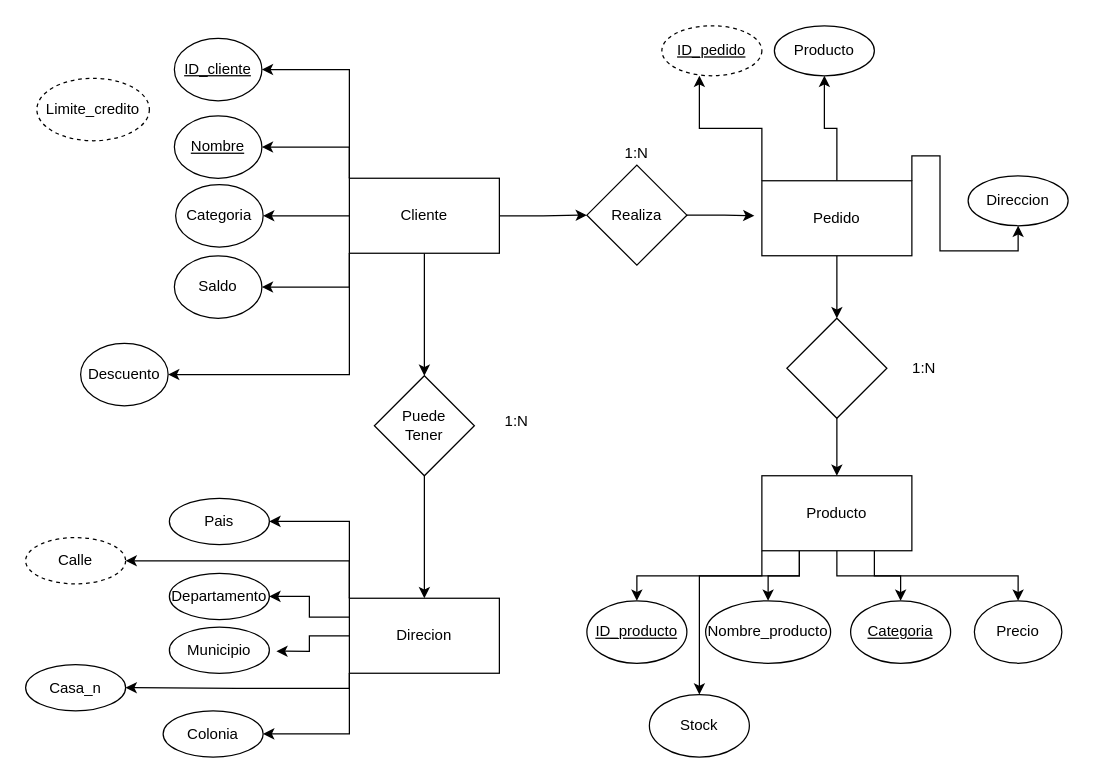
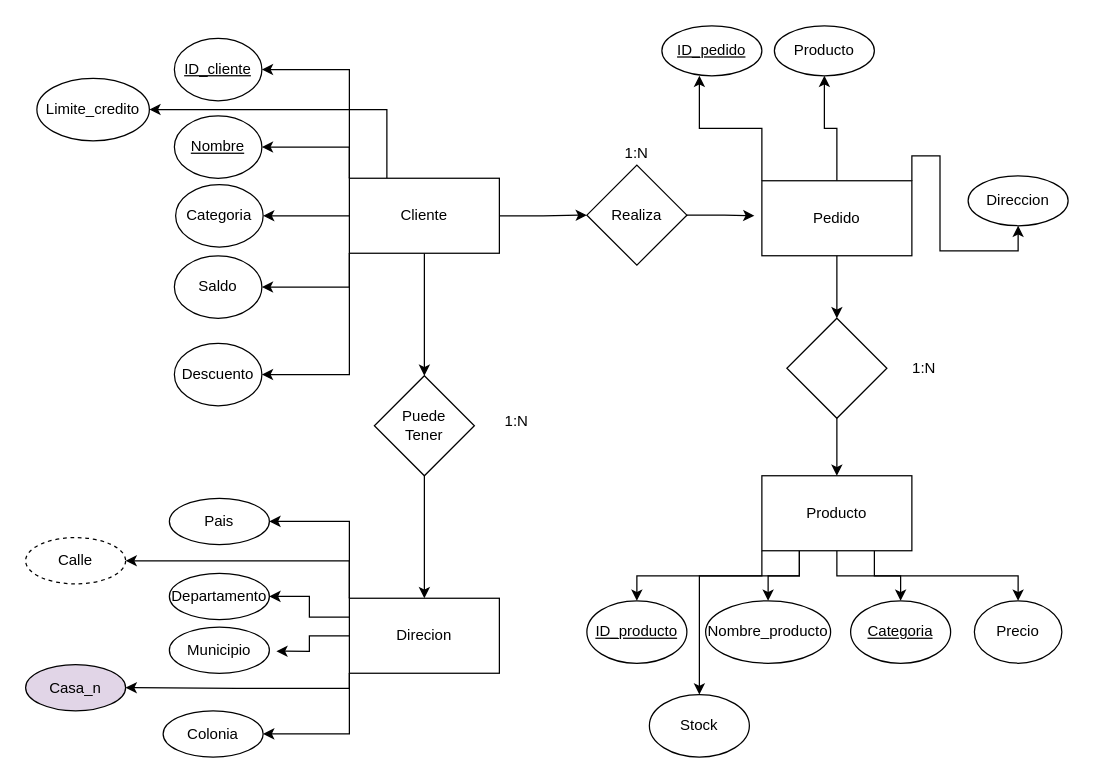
  <mxCell id="0" />
  <mxCell id="1" parent="0" />
  <mxCell id="2" style="edgeStyle=orthogonalEdgeStyle;rounded=0;orthogonalLoop=1;jettySize=auto;html=1;exitX=0;exitY=0;exitDx=0;exitDy=0;entryX=1;entryY=0.5;entryDx=0;entryDy=0;" parent="1" source="10" target="23" edge="1"><mxGeometry relative="1" as="geometry" /></mxCell>
  <mxCell id="3" style="edgeStyle=orthogonalEdgeStyle;rounded=0;orthogonalLoop=1;jettySize=auto;html=1;exitX=0;exitY=1;exitDx=0;exitDy=0;entryX=1;entryY=0.5;entryDx=0;entryDy=0;" parent="1" source="10" target="24" edge="1"><mxGeometry relative="1" as="geometry" /></mxCell>
  <mxCell id="4" style="edgeStyle=orthogonalEdgeStyle;rounded=0;orthogonalLoop=1;jettySize=auto;html=1;exitX=1;exitY=0.5;exitDx=0;exitDy=0;entryX=0;entryY=0.5;entryDx=0;entryDy=0;" parent="1" source="10" target="44" edge="1"><mxGeometry relative="1" as="geometry" /></mxCell>
  <mxCell id="5" style="edgeStyle=orthogonalEdgeStyle;rounded=0;orthogonalLoop=1;jettySize=auto;html=1;exitX=0;exitY=1;exitDx=0;exitDy=0;entryX=1;entryY=0.5;entryDx=0;entryDy=0;" edge="1" parent="1" source="10" target="32"><mxGeometry relative="1" as="geometry" /></mxCell>
  <mxCell id="6" style="edgeStyle=orthogonalEdgeStyle;rounded=0;orthogonalLoop=1;jettySize=auto;html=1;exitX=0;exitY=0;exitDx=0;exitDy=0;entryX=1;entryY=0.5;entryDx=0;entryDy=0;" edge="1" parent="1" source="10" target="33"><mxGeometry relative="1" as="geometry" /></mxCell>
+ <mxCell id="7" style="edgeStyle=orthogonalEdgeStyle;rounded=0;orthogonalLoop=1;jettySize=auto;html=1;exitX=0.25;exitY=0;exitDx=0;exitDy=0;entryX=1;entryY=0.5;entryDx=0;entryDy=0;" edge="1" parent="1" source="10" target="36"><mxGeometry relative="1" as="geometry" /></mxCell>
  <mxCell id="8" style="edgeStyle=orthogonalEdgeStyle;rounded=0;orthogonalLoop=1;jettySize=auto;html=1;exitX=0;exitY=0.5;exitDx=0;exitDy=0;entryX=1;entryY=0.5;entryDx=0;entryDy=0;" edge="1" parent="1" source="10" target="22"><mxGeometry relative="1" as="geometry" /></mxCell>
  <mxCell id="9" value="" style="edgeStyle=orthogonalEdgeStyle;rounded=0;orthogonalLoop=1;jettySize=auto;html=1;" edge="1" parent="1" source="10" target="56"><mxGeometry relative="1" as="geometry" /></mxCell>
  <mxCell id="10" value="Cliente" style="rounded=0;whiteSpace=wrap;html=1;" parent="1" vertex="1"><mxGeometry x="279" y="142" width="120" height="60" as="geometry" /></mxCell>
  <mxCell id="11" style="edgeStyle=orthogonalEdgeStyle;rounded=0;orthogonalLoop=1;jettySize=auto;html=1;exitX=0;exitY=1;exitDx=0;exitDy=0;entryX=0.5;entryY=0;entryDx=0;entryDy=0;" edge="1" parent="1" source="16" target="28"><mxGeometry relative="1" as="geometry" /></mxCell>
  <mxCell id="12" style="edgeStyle=orthogonalEdgeStyle;rounded=0;orthogonalLoop=1;jettySize=auto;html=1;exitX=0.25;exitY=1;exitDx=0;exitDy=0;entryX=0.5;entryY=0;entryDx=0;entryDy=0;" edge="1" parent="1" source="16" target="29"><mxGeometry relative="1" as="geometry" /></mxCell>
  <mxCell id="13" style="edgeStyle=orthogonalEdgeStyle;rounded=0;orthogonalLoop=1;jettySize=auto;html=1;exitX=0.5;exitY=1;exitDx=0;exitDy=0;" edge="1" parent="1" source="16" target="30"><mxGeometry relative="1" as="geometry" /></mxCell>
  <mxCell id="14" style="edgeStyle=orthogonalEdgeStyle;rounded=0;orthogonalLoop=1;jettySize=auto;html=1;exitX=0.75;exitY=1;exitDx=0;exitDy=0;" edge="1" parent="1" source="16" target="34"><mxGeometry relative="1" as="geometry" /></mxCell>
  <mxCell id="15" style="edgeStyle=orthogonalEdgeStyle;rounded=0;orthogonalLoop=1;jettySize=auto;html=1;exitX=0.25;exitY=1;exitDx=0;exitDy=0;" edge="1" parent="1" source="16" target="35"><mxGeometry relative="1" as="geometry"><Array as="points"><mxPoint x="639" y="460" /><mxPoint x="559" y="460" /></Array></mxGeometry></mxCell>
  <mxCell id="16" value="Producto" style="rounded=0;whiteSpace=wrap;html=1;" parent="1" vertex="1"><mxGeometry x="609" y="380" width="120" height="60" as="geometry" /></mxCell>
  <mxCell id="17" style="edgeStyle=orthogonalEdgeStyle;rounded=0;orthogonalLoop=1;jettySize=auto;html=1;exitX=0;exitY=0;exitDx=0;exitDy=0;entryX=0.375;entryY=1;entryDx=0;entryDy=0;entryPerimeter=0;" parent="1" source="21" target="27" edge="1"><mxGeometry relative="1" as="geometry" /></mxCell>
  <mxCell id="18" style="edgeStyle=orthogonalEdgeStyle;rounded=0;orthogonalLoop=1;jettySize=auto;html=1;exitX=0.5;exitY=0;exitDx=0;exitDy=0;entryX=0.5;entryY=1;entryDx=0;entryDy=0;" parent="1" source="21" target="26" edge="1"><mxGeometry relative="1" as="geometry" /></mxCell>
  <mxCell id="19" style="edgeStyle=orthogonalEdgeStyle;rounded=0;orthogonalLoop=1;jettySize=auto;html=1;exitX=1;exitY=0;exitDx=0;exitDy=0;entryX=0.5;entryY=1;entryDx=0;entryDy=0;" edge="1" parent="1" source="21" target="25"><mxGeometry relative="1" as="geometry" /></mxCell>
  <mxCell id="20" style="edgeStyle=orthogonalEdgeStyle;rounded=0;orthogonalLoop=1;jettySize=auto;html=1;exitX=0.5;exitY=1;exitDx=0;exitDy=0;entryX=0.5;entryY=0;entryDx=0;entryDy=0;" edge="1" parent="1" source="21" target="59"><mxGeometry relative="1" as="geometry" /></mxCell>
  <mxCell id="21" value="Pedido" style="rounded=0;whiteSpace=wrap;html=1;" parent="1" vertex="1"><mxGeometry x="609" y="144" width="120" height="60" as="geometry" /></mxCell>
  <mxCell id="22" value="Categoria" style="ellipse;whiteSpace=wrap;html=1;" parent="1" vertex="1"><mxGeometry x="140" y="147" width="70" height="50" as="geometry" /></mxCell>
  <mxCell id="23" value="&lt;u&gt;Nombre&lt;br&gt;&lt;/u&gt;" style="ellipse;whiteSpace=wrap;html=1;" parent="1" vertex="1"><mxGeometry x="139" y="92" width="70" height="50" as="geometry" /></mxCell>
  <mxCell id="24" value="Saldo" style="ellipse;whiteSpace=wrap;html=1;" parent="1" vertex="1"><mxGeometry x="139" y="204" width="70" height="50" as="geometry" /></mxCell>
  <mxCell id="25" value="Direccion" style="ellipse;whiteSpace=wrap;html=1;" parent="1" vertex="1"><mxGeometry x="774" y="140" width="80" height="40" as="geometry" /></mxCell>
  <mxCell id="26" value="Producto" style="ellipse;whiteSpace=wrap;html=1;" parent="1" vertex="1"><mxGeometry x="619" y="20" width="80" height="40" as="geometry" /></mxCell>
- <mxCell id="27" value="&lt;u&gt;ID_pedido&lt;/u&gt;" style="ellipse;whiteSpace=wrap;html=1;dashed=1;" parent="1" vertex="1"><mxGeometry x="529" y="20" width="80" height="40" as="geometry" /></mxCell>
+ <mxCell id="27" value="&lt;u&gt;ID_pedido&lt;/u&gt;" style="ellipse;whiteSpace=wrap;html=1;" parent="1" vertex="1"><mxGeometry x="529" y="20" width="80" height="40" as="geometry" /></mxCell>
  <mxCell id="28" value="&lt;u&gt;ID_producto&lt;/u&gt;" style="ellipse;whiteSpace=wrap;html=1;" parent="1" vertex="1"><mxGeometry x="469" y="480" width="80" height="50" as="geometry" /></mxCell>
  <mxCell id="29" value="Nombre_producto" style="ellipse;whiteSpace=wrap;html=1;" parent="1" vertex="1"><mxGeometry x="564" y="480" width="100" height="50" as="geometry" /></mxCell>
  <mxCell id="30" value="&lt;u&gt;Categoria&lt;br&gt;&lt;/u&gt;" style="ellipse;whiteSpace=wrap;html=1;" parent="1" vertex="1"><mxGeometry x="680" y="480" width="80" height="50" as="geometry" /></mxCell>
  <mxCell id="31" style="edgeStyle=orthogonalEdgeStyle;rounded=0;orthogonalLoop=1;jettySize=auto;html=1;exitX=1;exitY=0.5;exitDx=0;exitDy=0;entryX=-0.05;entryY=0.467;entryDx=0;entryDy=0;entryPerimeter=0;" parent="1" source="44" target="21" edge="1"><mxGeometry relative="1" as="geometry"><mxPoint x="609" y="270" as="targetPoint" /></mxGeometry></mxCell>
- <mxCell id="32" value="Descuento" style="ellipse;whiteSpace=wrap;html=1;" vertex="1" parent="1"><mxGeometry x="64" y="274" width="70" height="50" as="geometry" /></mxCell>
+ <mxCell id="32" value="Descuento" style="ellipse;whiteSpace=wrap;html=1;" vertex="1" parent="1"><mxGeometry x="139" y="274" width="70" height="50" as="geometry" /></mxCell>
  <mxCell id="33" value="&lt;u style=&quot;border-color: var(--border-color);&quot;&gt;ID_cliente&lt;/u&gt;" style="ellipse;whiteSpace=wrap;html=1;" vertex="1" parent="1"><mxGeometry x="139" y="30" width="70" height="50" as="geometry" /></mxCell>
  <mxCell id="34" value="Precio" style="ellipse;whiteSpace=wrap;html=1;" vertex="1" parent="1"><mxGeometry x="779" y="480" width="70" height="50" as="geometry" /></mxCell>
  <mxCell id="35" value="Stock" style="ellipse;whiteSpace=wrap;html=1;" vertex="1" parent="1"><mxGeometry x="519" y="555" width="80" height="50" as="geometry" /></mxCell>
- <mxCell id="36" value="Limite_credito" style="ellipse;whiteSpace=wrap;html=1;dashed=1;" vertex="1" parent="1"><mxGeometry x="29" y="62" width="90" height="50" as="geometry" /></mxCell>
+ <mxCell id="36" value="Limite_credito" style="ellipse;whiteSpace=wrap;html=1;" vertex="1" parent="1"><mxGeometry x="29" y="62" width="90" height="50" as="geometry" /></mxCell>
  <mxCell id="37" value="Calle" style="ellipse;whiteSpace=wrap;html=1;dashed=1;" vertex="1" parent="1"><mxGeometry y="429.5" width="80" height="37" as="geometry" x="20" /></mxCell>
  <mxCell id="38" value="Departamento" style="ellipse;whiteSpace=wrap;html=1;" vertex="1" parent="1"><mxGeometry x="135" y="458" width="80" height="37" as="geometry" /></mxCell>
  <mxCell id="39" value="Municipio" style="ellipse;whiteSpace=wrap;html=1;" vertex="1" parent="1"><mxGeometry x="135" y="501" width="80" height="37" as="geometry" /></mxCell>
  <mxCell id="40" value="Pais" style="ellipse;whiteSpace=wrap;html=1;" vertex="1" parent="1"><mxGeometry x="135" y="398" width="80" height="37" as="geometry" /></mxCell>
  <mxCell id="41" value="Colonia" style="ellipse;whiteSpace=wrap;html=1;" vertex="1" parent="1"><mxGeometry x="130" y="568" width="80" height="37" as="geometry" /></mxCell>
- <mxCell id="42" value="Casa_n" style="ellipse;whiteSpace=wrap;html=1;" vertex="1" parent="1"><mxGeometry y="531" width="80" height="37" as="geometry" x="20" /></mxCell>
+ <mxCell id="42" value="Casa_n" style="ellipse;whiteSpace=wrap;html=1;fillColor=#e1d5e7;" vertex="1" parent="1"><mxGeometry y="531" width="80" height="37" as="geometry" x="20" /></mxCell>
  <mxCell id="43" value="" style="group" vertex="1" connectable="0" parent="1"><mxGeometry x="469" y="106.5" width="80" height="105" as="geometry" /></mxCell>
  <mxCell id="44" value="Realiza" style="rhombus;whiteSpace=wrap;html=1;" parent="43" vertex="1"><mxGeometry y="25" width="80" height="80" as="geometry" /></mxCell>
  <mxCell id="45" value="1:N" style="text;html=1;strokeColor=none;fillColor=none;align=center;verticalAlign=middle;whiteSpace=wrap;rounded=0;" vertex="1" parent="43"><mxGeometry x="10" width="60" height="30" as="geometry" /></mxCell>
  <mxCell id="46" style="edgeStyle=orthogonalEdgeStyle;rounded=0;orthogonalLoop=1;jettySize=auto;html=1;exitX=0.5;exitY=1;exitDx=0;exitDy=0;entryX=0.5;entryY=0;entryDx=0;entryDy=0;" edge="1" parent="1" source="59" target="16"><mxGeometry relative="1" as="geometry" /></mxCell>
  <mxCell id="47" style="edgeStyle=orthogonalEdgeStyle;rounded=0;orthogonalLoop=1;jettySize=auto;html=1;exitX=0;exitY=0;exitDx=0;exitDy=0;entryX=1;entryY=0.5;entryDx=0;entryDy=0;" edge="1" parent="1" source="53" target="40"><mxGeometry relative="1" as="geometry" /></mxCell>
  <mxCell id="48" style="edgeStyle=orthogonalEdgeStyle;rounded=0;orthogonalLoop=1;jettySize=auto;html=1;exitX=0;exitY=0;exitDx=0;exitDy=0;entryX=1;entryY=0.5;entryDx=0;entryDy=0;" edge="1" parent="1" source="53" target="37"><mxGeometry relative="1" as="geometry" /></mxCell>
  <mxCell id="49" style="edgeStyle=orthogonalEdgeStyle;rounded=0;orthogonalLoop=1;jettySize=auto;html=1;exitX=0;exitY=0.25;exitDx=0;exitDy=0;entryX=1;entryY=0.5;entryDx=0;entryDy=0;" edge="1" parent="1" source="53" target="38"><mxGeometry relative="1" as="geometry" /></mxCell>
  <mxCell id="50" style="edgeStyle=orthogonalEdgeStyle;rounded=0;orthogonalLoop=1;jettySize=auto;html=1;exitX=0;exitY=0.5;exitDx=0;exitDy=0;entryX=1.07;entryY=0.524;entryDx=0;entryDy=0;entryPerimeter=0;" edge="1" parent="1" source="53" target="39"><mxGeometry relative="1" as="geometry" /></mxCell>
  <mxCell id="51" style="edgeStyle=orthogonalEdgeStyle;rounded=0;orthogonalLoop=1;jettySize=auto;html=1;exitX=0;exitY=1;exitDx=0;exitDy=0;entryX=1;entryY=0.5;entryDx=0;entryDy=0;" edge="1" parent="1" source="53" target="41"><mxGeometry relative="1" as="geometry" /></mxCell>
  <mxCell id="52" style="edgeStyle=orthogonalEdgeStyle;rounded=0;orthogonalLoop=1;jettySize=auto;html=1;exitX=0;exitY=1;exitDx=0;exitDy=0;entryX=1;entryY=0.5;entryDx=0;entryDy=0;" edge="1" parent="1" source="53" target="42"><mxGeometry relative="1" as="geometry"><Array as="points"><mxPoint x="279" y="550" /><mxPoint x="189" y="550" /></Array></mxGeometry></mxCell>
  <mxCell id="53" value="Direcion" style="rounded=0;whiteSpace=wrap;html=1;" vertex="1" parent="1"><mxGeometry x="279" y="478" width="120" height="60" as="geometry" /></mxCell>
  <mxCell id="54" value="" style="edgeStyle=orthogonalEdgeStyle;rounded=0;orthogonalLoop=1;jettySize=auto;html=1;" edge="1" parent="1" source="56" target="53"><mxGeometry relative="1" as="geometry" /></mxCell>
  <mxCell id="55" value="" style="group" vertex="1" connectable="0" parent="1"><mxGeometry x="299" y="300" width="144" height="80" as="geometry" /></mxCell>
  <mxCell id="56" value="Puede&lt;br&gt;Tener" style="rhombus;whiteSpace=wrap;html=1;" vertex="1" parent="55"><mxGeometry width="80" height="80" as="geometry" /></mxCell>
  <mxCell id="57" value="1:N" style="text;html=1;strokeColor=none;fillColor=none;align=center;verticalAlign=middle;whiteSpace=wrap;rounded=0;" vertex="1" parent="55"><mxGeometry x="84" y="24" width="60" height="26" as="geometry" /></mxCell>
  <mxCell id="58" value="" style="group" vertex="1" connectable="0" parent="1"><mxGeometry x="629" y="254" width="140" height="80" as="geometry" /></mxCell>
  <mxCell id="59" value="" style="rhombus;whiteSpace=wrap;html=1;" vertex="1" parent="58"><mxGeometry width="80" height="80" as="geometry" /></mxCell>
  <mxCell id="60" value="1:N" style="text;html=1;strokeColor=none;fillColor=none;align=center;verticalAlign=middle;whiteSpace=wrap;rounded=0;" vertex="1" parent="58"><mxGeometry x="80" y="25" width="60" height="30" as="geometry" /></mxCell>
